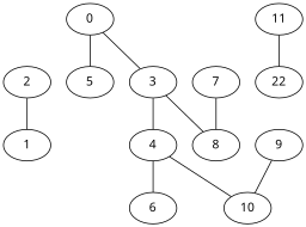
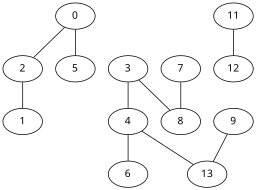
  graph {
    fontname="Noto Sans"
    node [fontname="Noto Sans"]
    edge [fontname="Noto Sans"]
    0
    2
    5
    1
    3
    4
    8
    6
-   10
+   10 [label=13]
    7
    9
    11
-   12 [label=22]
-   0 -- 3
+   12
+   0 -- 2
    0 -- 5
    2 -- 1
    3 -- 4
    3 -- 8
    4 -- 6
    4 -- 10
    7 -- 8
    9 -- 10
    11 -- 12
  }
